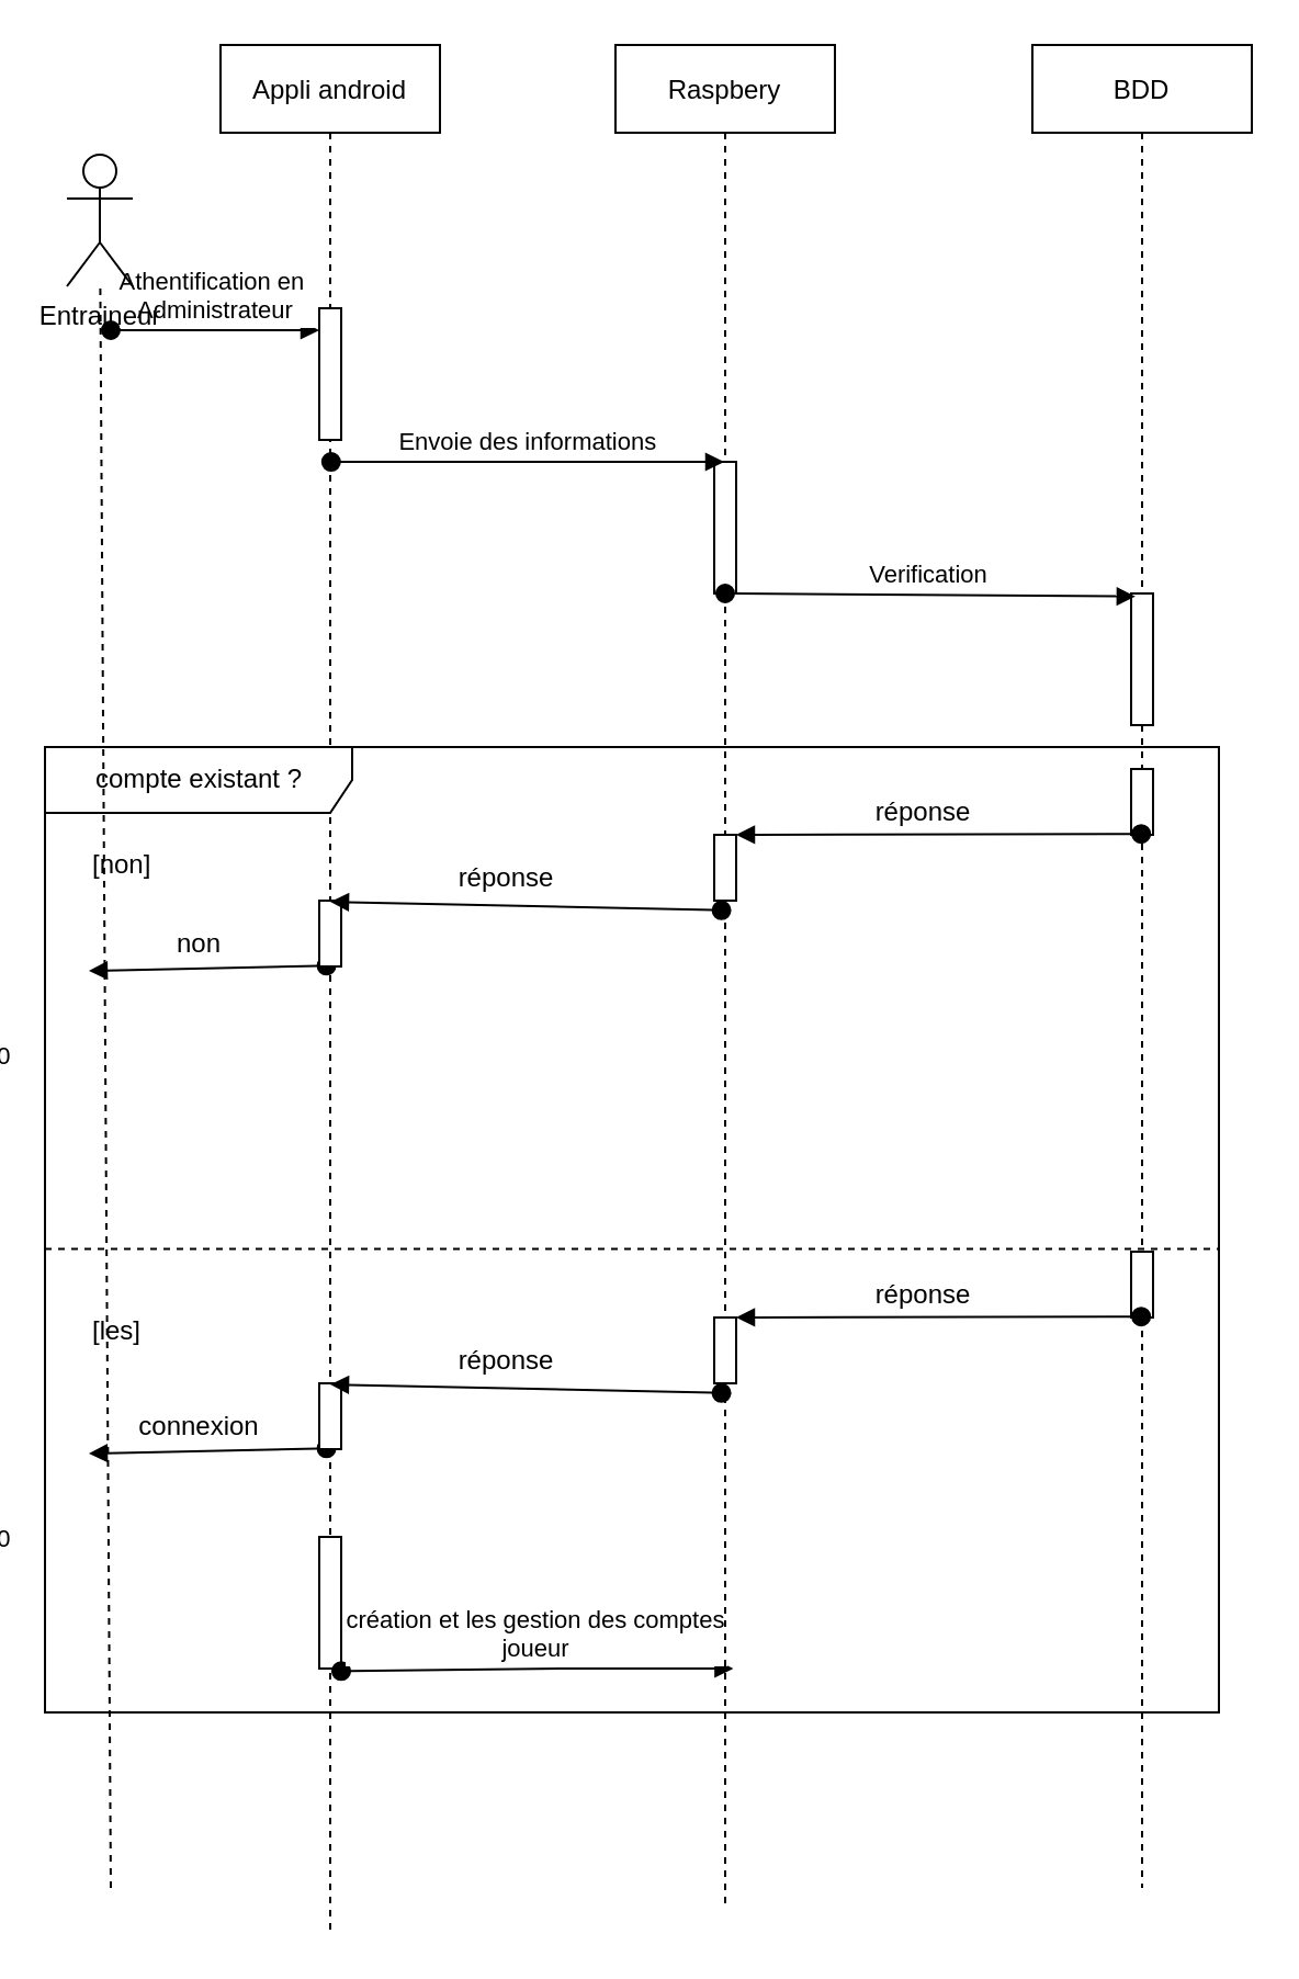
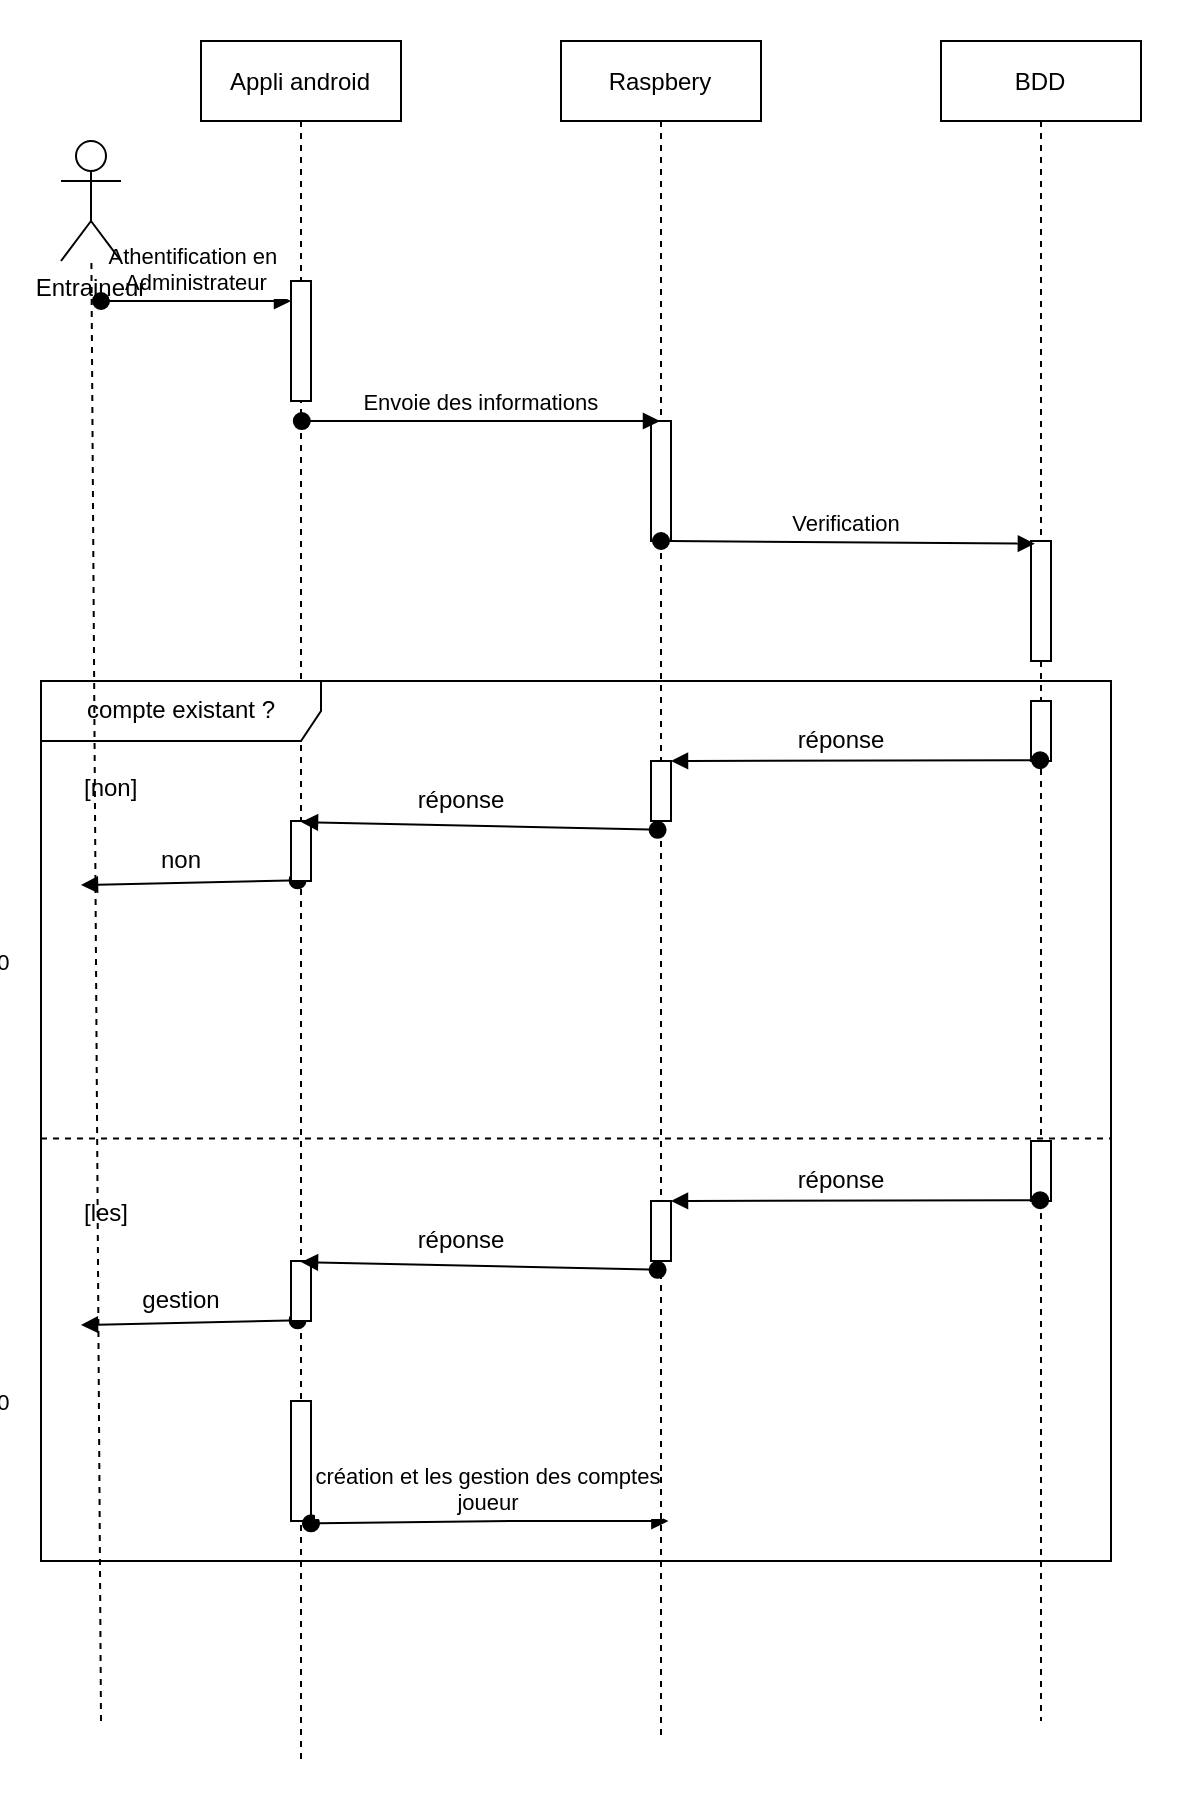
  <mxCell id="0" />
  <mxCell id="1" parent="0" />
  <mxCell id="2" value="Appli android" style="shape=umlLifeline;perimeter=lifelinePerimeter;container=1;collapsible=0;recursiveResize=0;rounded=0;shadow=0;strokeWidth=1;" parent="1" vertex="1"><mxGeometry x="100" y="20" width="100" height="860" as="geometry" /></mxCell>
  <mxCell id="3" value="" style="points=[];perimeter=orthogonalPerimeter;rounded=0;shadow=0;strokeWidth=1;" parent="2" vertex="1"><mxGeometry x="45" y="120" width="10" height="60" as="geometry" /></mxCell>
  <mxCell id="4" value="Athentification en &#10;Administrateur" style="verticalAlign=bottom;startArrow=oval;endArrow=block;startSize=8;shadow=0;strokeWidth=1;" parent="2" target="3" edge="1"><mxGeometry relative="1" as="geometry"><mxPoint x="-50" y="130" as="sourcePoint" /></mxGeometry></mxCell>
  <mxCell id="5" value="0" style="verticalAlign=bottom;startArrow=oval;endArrow=block;startSize=8;shadow=0;strokeWidth=1;exitX=0.483;exitY=0.488;exitDx=0;exitDy=0;exitPerimeter=0;" edge="1" parent="2" source="2"><mxGeometry x="1" y="62" relative="1" as="geometry"><mxPoint x="123.78" y="432.06" as="sourcePoint" /><mxPoint x="-60" y="422" as="targetPoint" /><Array as="points" /><mxPoint x="-40" y="-14" as="offset" /></mxGeometry></mxCell>
  <mxCell id="6" value="" style="points=[];perimeter=orthogonalPerimeter;rounded=0;shadow=0;strokeWidth=1;" vertex="1" parent="2"><mxGeometry x="45" y="390" width="10" height="30" as="geometry" /></mxCell>
  <mxCell id="7" value="" style="points=[];perimeter=orthogonalPerimeter;rounded=0;shadow=0;strokeWidth=1;" vertex="1" parent="2"><mxGeometry x="45" y="680" width="10" height="60" as="geometry" /></mxCell>
  <mxCell id="8" value="création et les gestion des comptes&#10;joueur" style="verticalAlign=bottom;startArrow=oval;endArrow=block;startSize=8;shadow=0;strokeWidth=1;exitX=0.508;exitY=0.324;exitDx=0;exitDy=0;exitPerimeter=0;" edge="1" parent="2"><mxGeometry relative="1" as="geometry"><mxPoint x="55.0" y="741.16" as="sourcePoint" /><mxPoint x="233.7" y="740.0" as="targetPoint" /><Array as="points"><mxPoint x="154.2" y="740" /></Array></mxGeometry></mxCell>
  <mxCell id="9" value="compte existant ?" style="shape=umlFrame;tabWidth=110;tabHeight=30;tabPosition=left;html=1;boundedLbl=1;labelInHeader=1;width=140;height=30;" vertex="1" parent="2"><mxGeometry x="-80" y="320" width="535" height="440" as="geometry" /></mxCell>
  <mxCell id="10" value="[non]    " style="text" vertex="1" parent="9"><mxGeometry width="100" height="20" relative="1" as="geometry"><mxPoint x="20" y="40" as="offset" /></mxGeometry></mxCell>
  <mxCell id="11" value="[les]" style="line;strokeWidth=1;dashed=1;labelPosition=center;verticalLabelPosition=bottom;align=left;verticalAlign=top;spacingLeft=20;spacingTop=15;" vertex="1" parent="9"><mxGeometry y="220" width="535" height="17.6" as="geometry" /></mxCell>
  <mxCell id="12" value="Raspbery" style="shape=umlLifeline;perimeter=lifelinePerimeter;container=1;collapsible=0;recursiveResize=0;rounded=0;shadow=0;strokeWidth=1;" parent="1" vertex="1"><mxGeometry x="280" y="20" width="100" height="850" as="geometry" /></mxCell>
  <mxCell id="13" value="" style="points=[];perimeter=orthogonalPerimeter;rounded=0;shadow=0;strokeWidth=1;" parent="12" vertex="1"><mxGeometry x="45" y="190" width="10" height="60" as="geometry" /></mxCell>
  <mxCell id="14" value="" style="points=[];perimeter=orthogonalPerimeter;rounded=0;shadow=0;strokeWidth=1;" vertex="1" parent="12"><mxGeometry x="45" y="360" width="10" height="30" as="geometry" /></mxCell>
  <mxCell id="15" value="Entraineur" style="shape=umlActor;verticalLabelPosition=bottom;verticalAlign=top;html=1;outlineConnect=0;" vertex="1" parent="1"><mxGeometry x="30" y="70" width="30" height="60" as="geometry" /></mxCell>
  <mxCell id="16" value="" style="endArrow=none;dashed=1;html=1;rounded=0;" edge="1" parent="1" target="15"><mxGeometry width="50" height="50" relative="1" as="geometry"><mxPoint x="50" y="860" as="sourcePoint" /><mxPoint x="70" y="60" as="targetPoint" /></mxGeometry></mxCell>
  <mxCell id="17" value="Envoie des informations" style="verticalAlign=bottom;startArrow=oval;endArrow=block;startSize=8;shadow=0;strokeWidth=1;exitX=0.504;exitY=0.221;exitDx=0;exitDy=0;exitPerimeter=0;" edge="1" parent="1" source="2" target="12"><mxGeometry relative="1" as="geometry"><mxPoint x="50" y="270" as="sourcePoint" /><mxPoint x="145" y="270" as="targetPoint" /><Array as="points"><mxPoint x="250" y="210" /></Array></mxGeometry></mxCell>
  <mxCell id="18" value="BDD" style="shape=umlLifeline;perimeter=lifelinePerimeter;container=1;collapsible=0;recursiveResize=0;rounded=0;shadow=0;strokeWidth=1;" vertex="1" parent="1"><mxGeometry x="470" y="20" width="100" height="840" as="geometry" /></mxCell>
  <mxCell id="19" value="" style="points=[];perimeter=orthogonalPerimeter;rounded=0;shadow=0;strokeWidth=1;" vertex="1" parent="18"><mxGeometry x="45" y="250" width="10" height="60" as="geometry" /></mxCell>
  <mxCell id="20" value="" style="points=[];perimeter=orthogonalPerimeter;rounded=0;shadow=0;strokeWidth=1;" vertex="1" parent="18"><mxGeometry x="45" y="330" width="10" height="30" as="geometry" /></mxCell>
  <mxCell id="21" value="0" style="verticalAlign=bottom;startArrow=oval;endArrow=block;startSize=8;shadow=0;strokeWidth=1;exitX=0.483;exitY=0.488;exitDx=0;exitDy=0;exitPerimeter=0;" edge="1" parent="18"><mxGeometry x="1" y="62" relative="1" as="geometry"><mxPoint x="-321.7" y="639.68" as="sourcePoint" /><mxPoint x="-430" y="642" as="targetPoint" /><Array as="points" /><mxPoint x="-40" y="-14" as="offset" /></mxGeometry></mxCell>
  <mxCell id="22" value="" style="points=[];perimeter=orthogonalPerimeter;rounded=0;shadow=0;strokeWidth=1;" vertex="1" parent="18"><mxGeometry x="-325" y="610" width="10" height="30" as="geometry" /></mxCell>
  <mxCell id="23" value="" style="points=[];perimeter=orthogonalPerimeter;rounded=0;shadow=0;strokeWidth=1;" vertex="1" parent="18"><mxGeometry x="-145" y="580" width="10" height="30" as="geometry" /></mxCell>
  <mxCell id="24" value="" style="points=[];perimeter=orthogonalPerimeter;rounded=0;shadow=0;strokeWidth=1;" vertex="1" parent="18"><mxGeometry x="45" y="550" width="10" height="30" as="geometry" /></mxCell>
  <mxCell id="25" value="" style="verticalAlign=bottom;startArrow=oval;endArrow=block;startSize=8;shadow=0;strokeWidth=1;exitX=0.457;exitY=0.986;exitDx=0;exitDy=0;exitPerimeter=0;" edge="1" parent="18" source="24" target="23"><mxGeometry x="0.053" relative="1" as="geometry"><mxPoint x="46.48" y="610.66" as="sourcePoint" /><mxPoint x="48.1" y="640.08" as="targetPoint" /><Array as="points" /><mxPoint as="offset" /></mxGeometry></mxCell>
- <mxCell id="26" value="connexion" style="text;html=1;align=center;verticalAlign=middle;resizable=0;points=[];autosize=1;strokeColor=none;fillColor=none;" vertex="1" parent="18"><mxGeometry x="-415" y="620" width="70" height="20" as="geometry" /></mxCell>
+ <mxCell id="26" value="gestion" style="text;html=1;align=center;verticalAlign=middle;resizable=0;points=[];autosize=1;strokeColor=none;fillColor=none;" vertex="1" parent="18"><mxGeometry x="-415" y="620" width="70" height="20" as="geometry" /></mxCell>
  <mxCell id="27" value="" style="verticalAlign=bottom;startArrow=oval;endArrow=block;startSize=8;shadow=0;strokeWidth=1;exitX=0.483;exitY=0.464;exitDx=0;exitDy=0;exitPerimeter=0;entryX=0.5;entryY=0.017;entryDx=0;entryDy=0;entryPerimeter=0;" edge="1" parent="18" target="22"><mxGeometry x="0.053" relative="1" as="geometry"><mxPoint x="-141.7" y="614.4" as="sourcePoint" /><mxPoint x="-310" y="610" as="targetPoint" /><Array as="points" /><mxPoint as="offset" /></mxGeometry></mxCell>
  <mxCell id="28" value="réponse" style="text;html=1;align=center;verticalAlign=middle;resizable=0;points=[];autosize=1;strokeColor=none;fillColor=none;" vertex="1" parent="18"><mxGeometry x="-80" y="560" width="60" height="20" as="geometry" /></mxCell>
  <mxCell id="29" value="réponse" style="text;html=1;align=center;verticalAlign=middle;resizable=0;points=[];autosize=1;strokeColor=none;fillColor=none;" vertex="1" parent="18"><mxGeometry x="-270" y="590" width="60" height="20" as="geometry" /></mxCell>
  <mxCell id="30" value="Verification" style="verticalAlign=bottom;startArrow=oval;endArrow=block;startSize=8;shadow=0;strokeWidth=1;exitX=0.511;exitY=0.444;exitDx=0;exitDy=0;exitPerimeter=0;entryX=0.193;entryY=0.022;entryDx=0;entryDy=0;entryPerimeter=0;" edge="1" parent="1" target="19"><mxGeometry relative="1" as="geometry"><mxPoint x="330" y="270" as="sourcePoint" /><mxPoint x="508.4" y="270" as="targetPoint" /></mxGeometry></mxCell>
  <mxCell id="31" value="" style="verticalAlign=bottom;startArrow=oval;endArrow=block;startSize=8;shadow=0;strokeWidth=1;exitX=0.457;exitY=0.986;exitDx=0;exitDy=0;exitPerimeter=0;" edge="1" parent="1" source="20" target="14"><mxGeometry x="0.053" relative="1" as="geometry"><mxPoint x="516.48" y="410.66" as="sourcePoint" /><mxPoint x="518.1" y="440.08" as="targetPoint" /><Array as="points" /><mxPoint as="offset" /></mxGeometry></mxCell>
  <mxCell id="32" value="non" style="text;html=1;align=center;verticalAlign=middle;resizable=0;points=[];autosize=1;strokeColor=none;fillColor=none;" vertex="1" parent="1"><mxGeometry x="65" y="420" width="50" height="20" as="geometry" /></mxCell>
  <mxCell id="33" value="" style="verticalAlign=bottom;startArrow=oval;endArrow=block;startSize=8;shadow=0;strokeWidth=1;exitX=0.483;exitY=0.464;exitDx=0;exitDy=0;exitPerimeter=0;entryX=0.5;entryY=0.017;entryDx=0;entryDy=0;entryPerimeter=0;" edge="1" parent="1" source="12" target="6"><mxGeometry x="0.053" relative="1" as="geometry"><mxPoint x="563.78" y="490.06" as="sourcePoint" /><mxPoint x="160" y="410" as="targetPoint" /><Array as="points" /><mxPoint as="offset" /></mxGeometry></mxCell>
  <mxCell id="34" value="réponse" style="text;html=1;align=center;verticalAlign=middle;resizable=0;points=[];autosize=1;strokeColor=none;fillColor=none;" vertex="1" parent="1"><mxGeometry x="390" y="360" width="60" height="20" as="geometry" /></mxCell>
  <mxCell id="35" value="réponse" style="text;html=1;align=center;verticalAlign=middle;resizable=0;points=[];autosize=1;strokeColor=none;fillColor=none;" vertex="1" parent="1"><mxGeometry x="200" y="390" width="60" height="20" as="geometry" /></mxCell>
